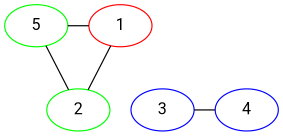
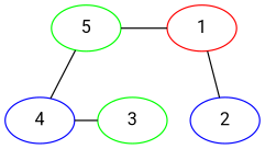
  graph {
    fontname=Roboto
    node [color=green fontname=Roboto]
    edge [fontname=Roboto]
    1 [color=red]
    5
-   2
-   3 [color=blue]
+   2 [color=blue]
+   3
    4 [color=blue]
    subgraph sub_1 {
      rank=same
      1
      5
    }
    subgraph sub_2 {
      rank=same
      2
      3
      4
    }
    1 -- 2
    5 -- 1
-   2 -- 5
+   4 -- 5
    3 -- 4
  }
